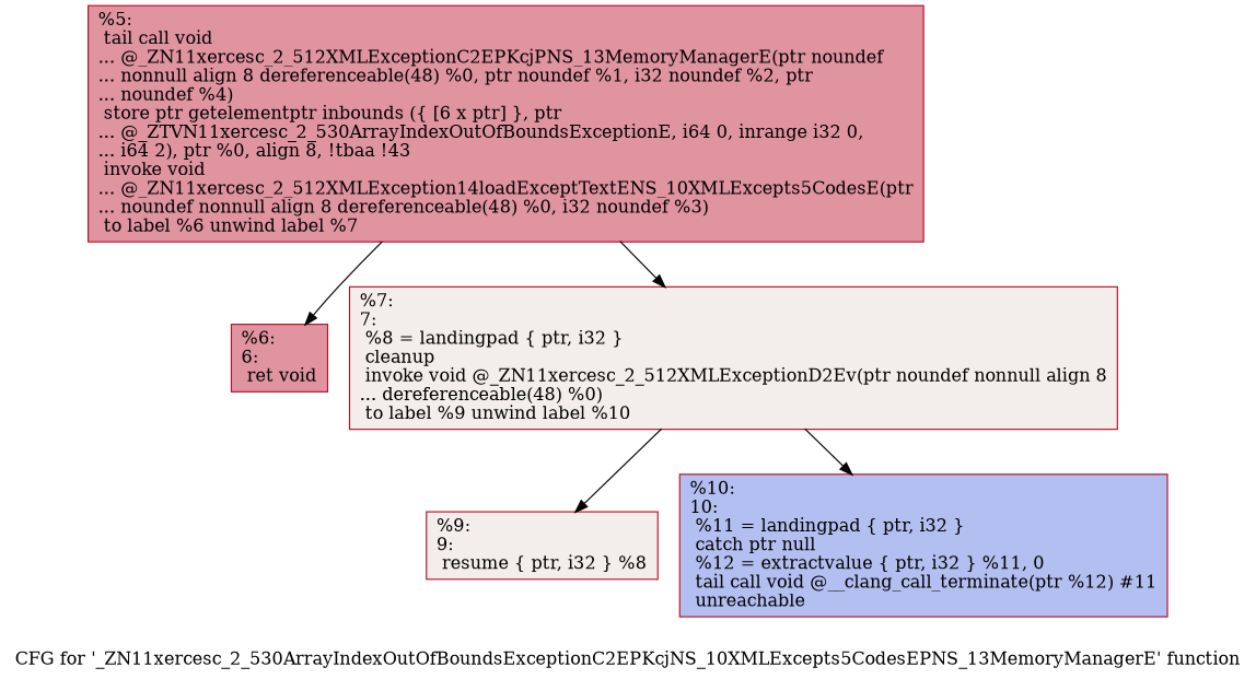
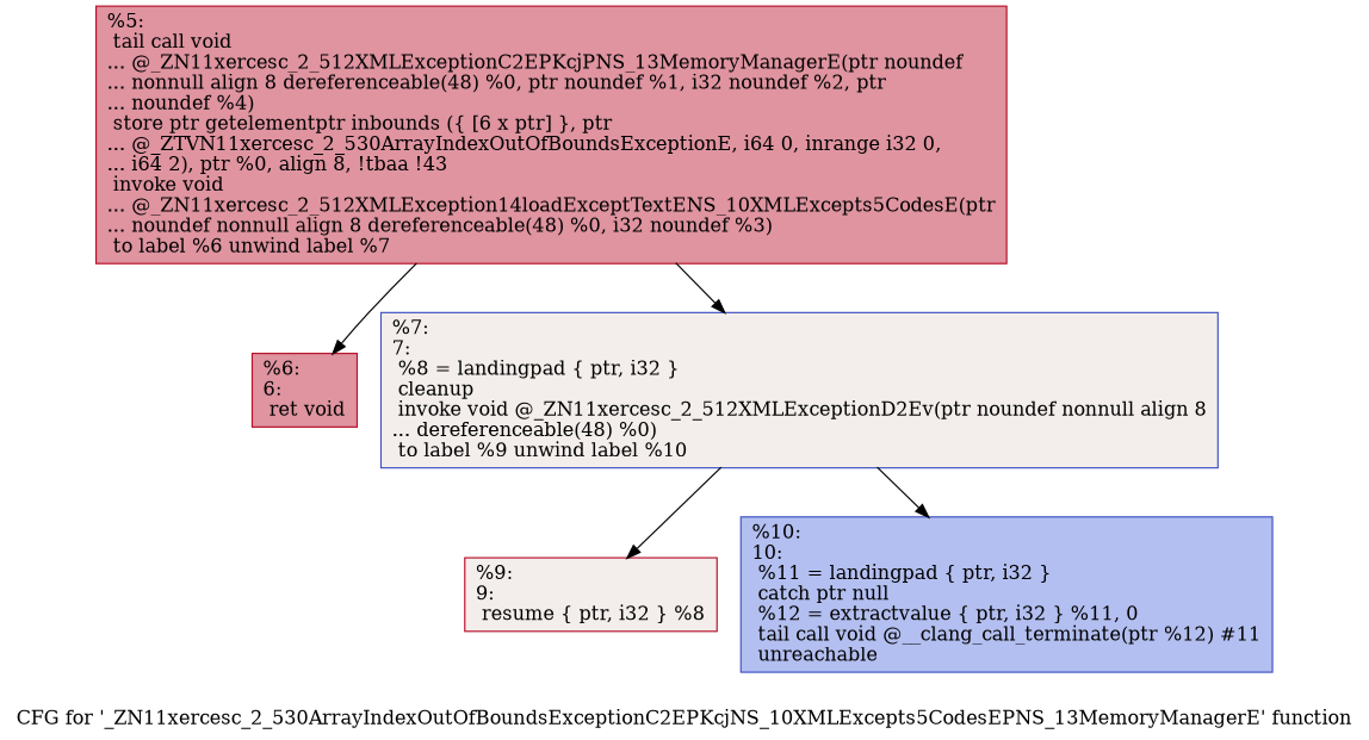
  digraph {
    label="CFG for '_ZN11xercesc_2_530ArrayIndexOutOfBoundsExceptionC2EPKcjNS_10XMLExcepts5CodesEPNS_13MemoryManagerE' function"
    node [color="#b70d28ff" fillcolor="#b70d2870" shape=record style=filled]
    n1 [label="{%5:\l  tail call void\l... @_ZN11xercesc_2_512XMLExceptionC2EPKcjPNS_13MemoryManagerE(ptr noundef\l... nonnull align 8 dereferenceable(48) %0, ptr noundef %1, i32 noundef %2, ptr\l... noundef %4)\l  store ptr getelementptr inbounds (\{ [6 x ptr] \}, ptr\l... @_ZTVN11xercesc_2_530ArrayIndexOutOfBoundsExceptionE, i64 0, inrange i32 0,\l... i64 2), ptr %0, align 8, !tbaa !43\l  invoke void\l... @_ZN11xercesc_2_512XMLException14loadExceptTextENS_10XMLExcepts5CodesE(ptr\l... noundef nonnull align 8 dereferenceable(48) %0, i32 noundef %3)\l          to label %6 unwind label %7\l}"]
    n2 [label="{%6:\l6:                                                \l  ret void\l}"]
-   n3 [fillcolor="#e5d8d170" label="{%7:\l7:                                                \l  %8 = landingpad \{ ptr, i32 \}\l          cleanup\l  invoke void @_ZN11xercesc_2_512XMLExceptionD2Ev(ptr noundef nonnull align 8\l... dereferenceable(48) %0)\l          to label %9 unwind label %10\l}"]
+   n3 [color="#3d50c3ff" fillcolor="#e5d8d170" label="{%7:\l7:                                                \l  %8 = landingpad \{ ptr, i32 \}\l          cleanup\l  invoke void @_ZN11xercesc_2_512XMLExceptionD2Ev(ptr noundef nonnull align 8\l... dereferenceable(48) %0)\l          to label %9 unwind label %10\l}"]
    n4 [fillcolor="#e5d8d170" label="{%9:\l9:                                                \l  resume \{ ptr, i32 \} %8\l}"]
-   n5 [fillcolor="#536edd70" label="{%10:\l10:                                               \l  %11 = landingpad \{ ptr, i32 \}\l          catch ptr null\l  %12 = extractvalue \{ ptr, i32 \} %11, 0\l  tail call void @__clang_call_terminate(ptr %12) #11\l  unreachable\l}"]
+   n5 [color="#3d50c3ff" fillcolor="#536edd70" label="{%10:\l10:                                               \l  %11 = landingpad \{ ptr, i32 \}\l          catch ptr null\l  %12 = extractvalue \{ ptr, i32 \} %11, 0\l  tail call void @__clang_call_terminate(ptr %12) #11\l  unreachable\l}"]
    n1 -> n2
    n1 -> n3
    n3 -> n4
    n3 -> n5
  }
